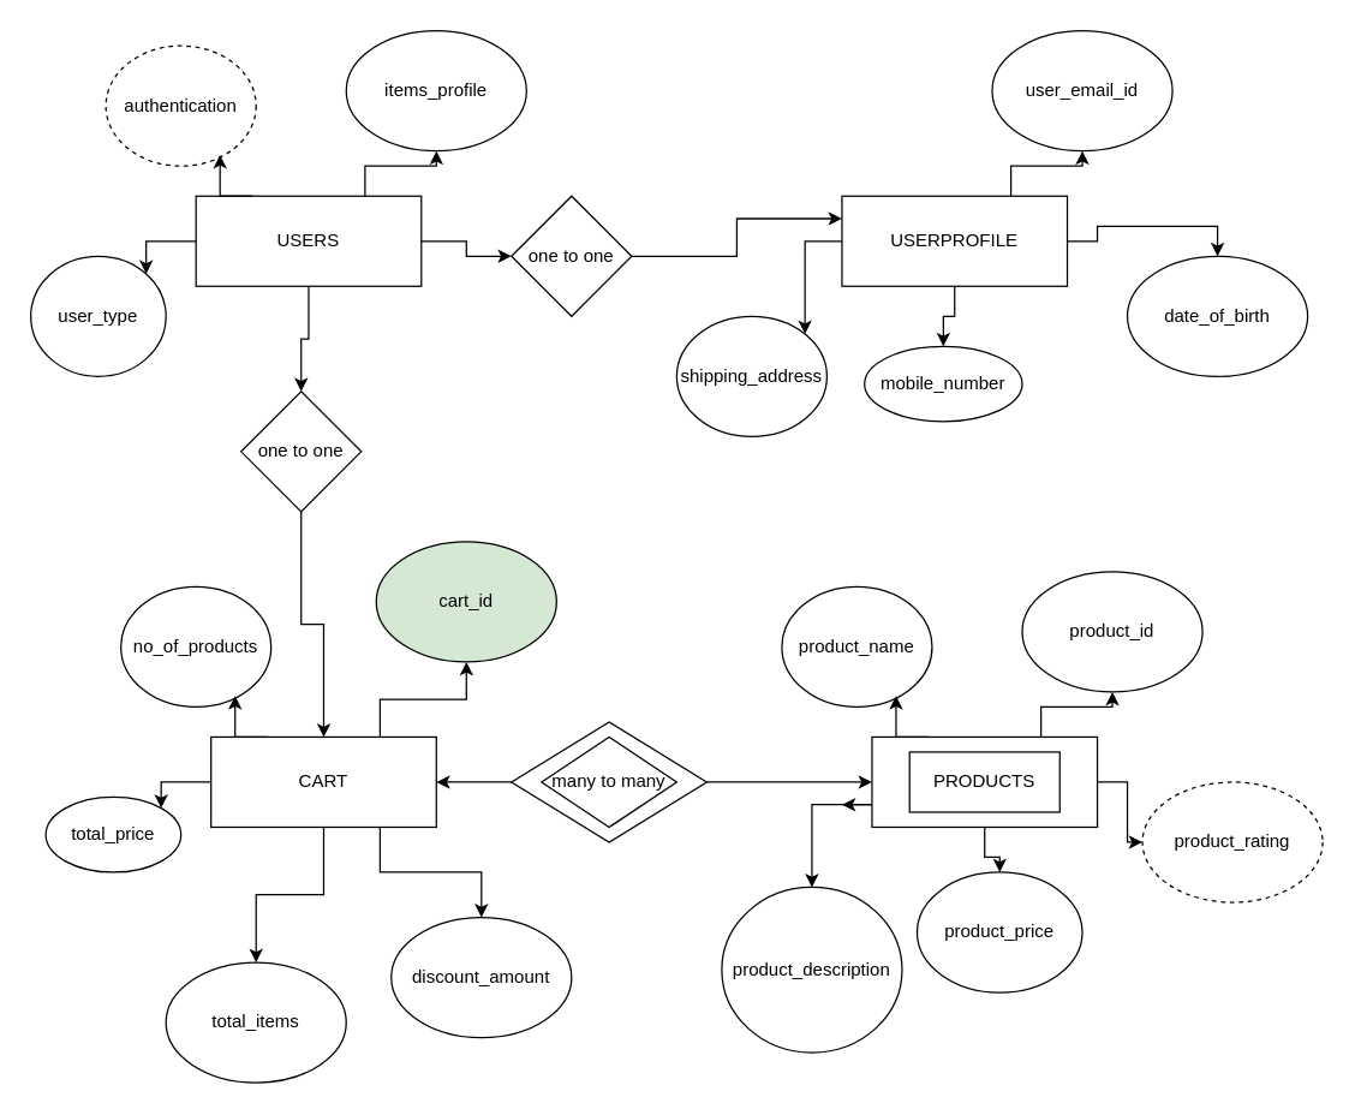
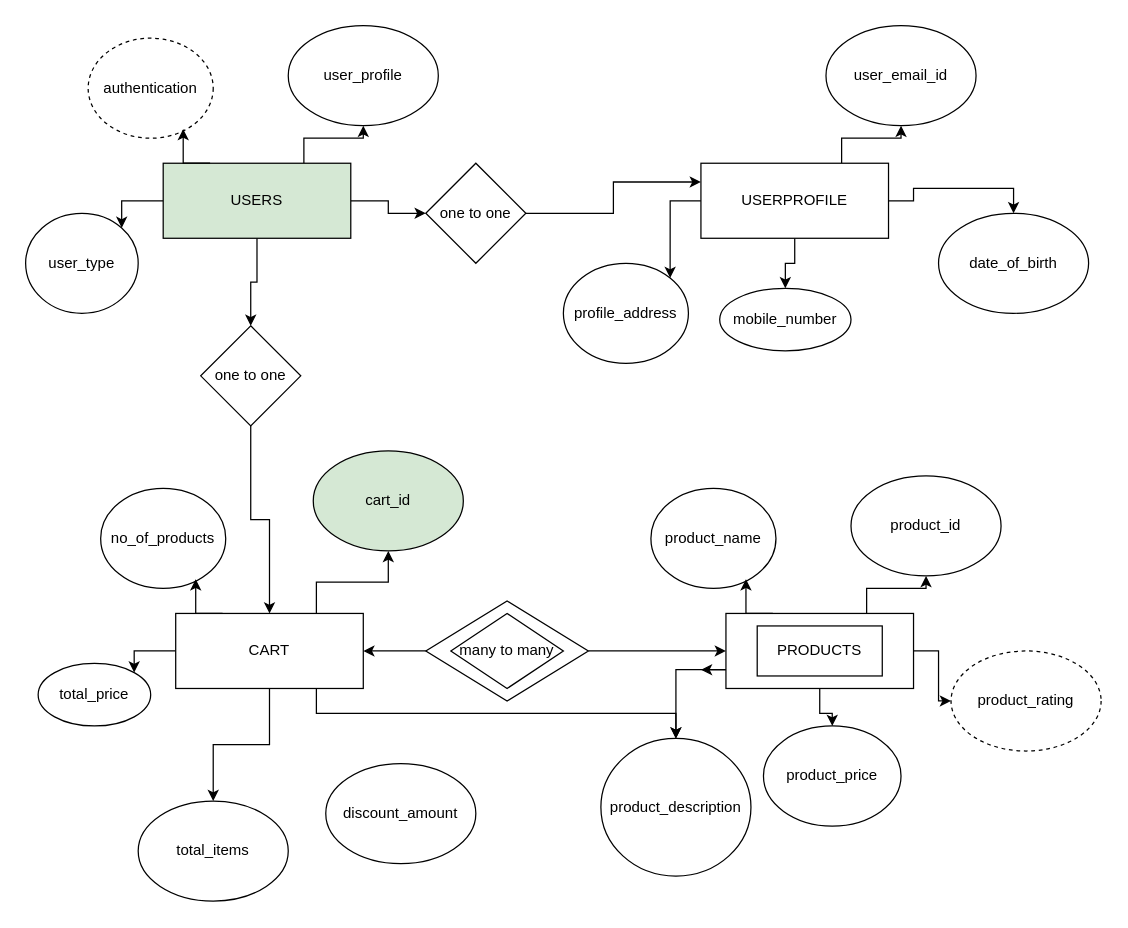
  <mxCell id="0" />
  <mxCell id="1" parent="0" />
  <mxCell id="2" style="edgeStyle=orthogonalEdgeStyle;rounded=0;orthogonalLoop=1;jettySize=auto;html=1;exitX=0.75;exitY=0;exitDx=0;exitDy=0;" edge="1" parent="1" source="6" target="9"><mxGeometry relative="1" as="geometry" /></mxCell>
  <mxCell id="3" style="edgeStyle=orthogonalEdgeStyle;rounded=0;orthogonalLoop=1;jettySize=auto;html=1;exitX=0;exitY=0.5;exitDx=0;exitDy=0;entryX=1;entryY=0;entryDx=0;entryDy=0;" edge="1" parent="1" source="6" target="8"><mxGeometry relative="1" as="geometry" /></mxCell>
  <mxCell id="4" style="edgeStyle=orthogonalEdgeStyle;rounded=0;orthogonalLoop=1;jettySize=auto;html=1;exitX=0.5;exitY=1;exitDx=0;exitDy=0;entryX=0.5;entryY=0;entryDx=0;entryDy=0;" edge="1" parent="1" source="6" target="42"><mxGeometry relative="1" as="geometry" /></mxCell>
  <mxCell id="5" style="edgeStyle=orthogonalEdgeStyle;rounded=0;orthogonalLoop=1;jettySize=auto;html=1;exitX=1;exitY=0.5;exitDx=0;exitDy=0;entryX=0.5;entryY=0;entryDx=0;entryDy=0;" edge="1" parent="1" source="6" target="44"><mxGeometry relative="1" as="geometry" /></mxCell>
- <mxCell id="6" value="USERS" style="rounded=0;whiteSpace=wrap;html=1;" vertex="1" parent="1"><mxGeometry x="130" y="130" width="150" height="60" as="geometry" /></mxCell>
+ <mxCell id="6" value="USERS" style="rounded=0;whiteSpace=wrap;html=1;fillColor=#d5e8d4;" vertex="1" parent="1"><mxGeometry x="130" y="130" width="150" height="60" as="geometry" /></mxCell>
  <mxCell id="7" value="authentication" style="ellipse;whiteSpace=wrap;html=1;dashed=1;" vertex="1" parent="1"><mxGeometry x="70" y="30" width="100" height="80" as="geometry" /></mxCell>
  <mxCell id="8" value="user_type" style="ellipse;whiteSpace=wrap;html=1;" vertex="1" parent="1"><mxGeometry x="20" y="170" width="90" height="80" as="geometry" /></mxCell>
- <mxCell id="9" value="items_profile" style="ellipse;whiteSpace=wrap;html=1;" vertex="1" parent="1"><mxGeometry x="230" y="20" width="120" height="80" as="geometry" /></mxCell>
+ <mxCell id="9" value="user_profile" style="ellipse;whiteSpace=wrap;html=1;" vertex="1" parent="1"><mxGeometry x="230" y="20" width="120" height="80" as="geometry" /></mxCell>
  <mxCell id="10" style="edgeStyle=orthogonalEdgeStyle;rounded=0;orthogonalLoop=1;jettySize=auto;html=1;exitX=0.25;exitY=0;exitDx=0;exitDy=0;entryX=0.76;entryY=0.908;entryDx=0;entryDy=0;entryPerimeter=0;" edge="1" parent="1" source="6" target="7"><mxGeometry relative="1" as="geometry" /></mxCell>
  <mxCell id="11" style="edgeStyle=orthogonalEdgeStyle;rounded=0;orthogonalLoop=1;jettySize=auto;html=1;exitX=0.75;exitY=0;exitDx=0;exitDy=0;" edge="1" parent="1" source="15" target="17"><mxGeometry relative="1" as="geometry" /></mxCell>
  <mxCell id="12" style="edgeStyle=orthogonalEdgeStyle;rounded=0;orthogonalLoop=1;jettySize=auto;html=1;exitX=0;exitY=0.5;exitDx=0;exitDy=0;entryX=1;entryY=0;entryDx=0;entryDy=0;" edge="1" parent="1" source="15" target="16"><mxGeometry relative="1" as="geometry" /></mxCell>
  <mxCell id="13" style="edgeStyle=orthogonalEdgeStyle;rounded=0;orthogonalLoop=1;jettySize=auto;html=1;exitX=0.5;exitY=1;exitDx=0;exitDy=0;entryX=0.5;entryY=0;entryDx=0;entryDy=0;" edge="1" parent="1" source="15" target="37"><mxGeometry relative="1" as="geometry" /></mxCell>
  <mxCell id="14" style="edgeStyle=orthogonalEdgeStyle;rounded=0;orthogonalLoop=1;jettySize=auto;html=1;exitX=1;exitY=0.5;exitDx=0;exitDy=0;entryX=0.5;entryY=0;entryDx=0;entryDy=0;" edge="1" parent="1" source="15" target="38"><mxGeometry relative="1" as="geometry" /></mxCell>
  <mxCell id="15" value="USERPROFILE" style="rounded=0;whiteSpace=wrap;html=1;" vertex="1" parent="1"><mxGeometry x="560" y="130" width="150" height="60" as="geometry" /></mxCell>
- <mxCell id="16" value="shipping_address" style="ellipse;whiteSpace=wrap;html=1;" vertex="1" parent="1"><mxGeometry x="450" y="210" width="100" height="80" as="geometry" /></mxCell>
+ <mxCell id="16" value="profile_address" style="ellipse;whiteSpace=wrap;html=1;" vertex="1" parent="1"><mxGeometry x="450" y="210" width="100" height="80" as="geometry" /></mxCell>
  <mxCell id="17" value="user_email_id" style="ellipse;whiteSpace=wrap;html=1;" vertex="1" parent="1"><mxGeometry x="660" y="20" width="120" height="80" as="geometry" /></mxCell>
  <mxCell id="18" style="edgeStyle=orthogonalEdgeStyle;rounded=0;orthogonalLoop=1;jettySize=auto;html=1;exitX=0.75;exitY=0;exitDx=0;exitDy=0;" edge="1" parent="1" source="22" target="25"><mxGeometry relative="1" as="geometry" /></mxCell>
  <mxCell id="19" style="edgeStyle=orthogonalEdgeStyle;rounded=0;orthogonalLoop=1;jettySize=auto;html=1;exitX=0;exitY=0.5;exitDx=0;exitDy=0;entryX=1;entryY=0;entryDx=0;entryDy=0;" edge="1" parent="1" source="22" target="24"><mxGeometry relative="1" as="geometry" /></mxCell>
  <mxCell id="20" style="edgeStyle=orthogonalEdgeStyle;rounded=0;orthogonalLoop=1;jettySize=auto;html=1;exitX=0.5;exitY=1;exitDx=0;exitDy=0;entryX=0.5;entryY=0;entryDx=0;entryDy=0;" edge="1" parent="1" source="22" target="50"><mxGeometry relative="1" as="geometry" /></mxCell>
- <mxCell id="21" style="edgeStyle=orthogonalEdgeStyle;rounded=0;orthogonalLoop=1;jettySize=auto;html=1;exitX=0.75;exitY=1;exitDx=0;exitDy=0;" edge="1" parent="1" source="22" target="51"><mxGeometry relative="1" as="geometry" /></mxCell>
+ <mxCell id="21" style="edgeStyle=orthogonalEdgeStyle;rounded=0;orthogonalLoop=1;jettySize=auto;html=1;exitX=0.75;exitY=1;exitDx=0;exitDy=0;" edge="1" parent="1" source="22" target="34"><mxGeometry relative="1" as="geometry" /></mxCell>
  <mxCell id="22" value="CART" style="rounded=0;whiteSpace=wrap;html=1;" vertex="1" parent="1"><mxGeometry x="140" y="490" width="150" height="60" as="geometry" /></mxCell>
  <mxCell id="23" value="no_of_products" style="ellipse;whiteSpace=wrap;html=1;" vertex="1" parent="1"><mxGeometry x="80" y="390" width="100" height="80" as="geometry" /></mxCell>
  <mxCell id="24" value="total_price" style="ellipse;whiteSpace=wrap;html=1;" vertex="1" parent="1"><mxGeometry x="30" y="530" width="90" height="50" as="geometry" /></mxCell>
  <mxCell id="25" value="cart_id" style="ellipse;whiteSpace=wrap;html=1;fillColor=#d5e8d4;" vertex="1" parent="1"><mxGeometry x="250" y="360" width="120" height="80" as="geometry" /></mxCell>
  <mxCell id="26" style="edgeStyle=orthogonalEdgeStyle;rounded=0;orthogonalLoop=1;jettySize=auto;html=1;exitX=0.25;exitY=0;exitDx=0;exitDy=0;entryX=0.76;entryY=0.908;entryDx=0;entryDy=0;entryPerimeter=0;" edge="1" parent="1" source="22" target="23"><mxGeometry relative="1" as="geometry" /></mxCell>
  <mxCell id="27" style="edgeStyle=orthogonalEdgeStyle;rounded=0;orthogonalLoop=1;jettySize=auto;html=1;exitX=0.75;exitY=0;exitDx=0;exitDy=0;" edge="1" parent="1" source="32" target="35"><mxGeometry relative="1" as="geometry" /></mxCell>
  <mxCell id="28" style="edgeStyle=orthogonalEdgeStyle;rounded=0;orthogonalLoop=1;jettySize=auto;html=1;exitX=0.5;exitY=1;exitDx=0;exitDy=0;" edge="1" parent="1" source="32" target="39"><mxGeometry relative="1" as="geometry" /></mxCell>
  <mxCell id="29" style="edgeStyle=orthogonalEdgeStyle;rounded=0;orthogonalLoop=1;jettySize=auto;html=1;exitX=1;exitY=0.5;exitDx=0;exitDy=0;" edge="1" parent="1" source="32" target="40"><mxGeometry relative="1" as="geometry" /></mxCell>
  <mxCell id="30" style="edgeStyle=orthogonalEdgeStyle;rounded=0;orthogonalLoop=1;jettySize=auto;html=1;exitX=0;exitY=0.75;exitDx=0;exitDy=0;" edge="1" parent="1" source="32"><mxGeometry relative="1" as="geometry"><mxPoint x="560" y="535" as="targetPoint" /></mxGeometry></mxCell>
  <mxCell id="31" style="edgeStyle=orthogonalEdgeStyle;rounded=0;orthogonalLoop=1;jettySize=auto;html=1;exitX=0;exitY=0.75;exitDx=0;exitDy=0;entryX=0.5;entryY=0;entryDx=0;entryDy=0;" edge="1" parent="1" source="32" target="34"><mxGeometry relative="1" as="geometry" /></mxCell>
  <mxCell id="32" value="" style="rounded=0;whiteSpace=wrap;html=1;" vertex="1" parent="1"><mxGeometry x="580" y="490" width="150" height="60" as="geometry" /></mxCell>
  <mxCell id="33" value="product_name" style="ellipse;whiteSpace=wrap;html=1;" vertex="1" parent="1"><mxGeometry x="520" y="390" width="100" height="80" as="geometry" /></mxCell>
  <mxCell id="34" value="product_description" style="ellipse;whiteSpace=wrap;html=1;" vertex="1" parent="1"><mxGeometry x="480" y="590" width="120" height="110" as="geometry" /></mxCell>
  <mxCell id="35" value="product_id" style="ellipse;whiteSpace=wrap;html=1;" vertex="1" parent="1"><mxGeometry x="680" y="380" width="120" height="80" as="geometry" /></mxCell>
  <mxCell id="36" style="edgeStyle=orthogonalEdgeStyle;rounded=0;orthogonalLoop=1;jettySize=auto;html=1;exitX=0.25;exitY=0;exitDx=0;exitDy=0;entryX=0.76;entryY=0.908;entryDx=0;entryDy=0;entryPerimeter=0;" edge="1" parent="1" source="32" target="33"><mxGeometry relative="1" as="geometry" /></mxCell>
  <mxCell id="37" value="mobile_number" style="ellipse;whiteSpace=wrap;html=1;" vertex="1" parent="1"><mxGeometry x="575" y="230" width="105" height="50" as="geometry" /></mxCell>
  <mxCell id="38" value="date_of_birth" style="ellipse;whiteSpace=wrap;html=1;" vertex="1" parent="1"><mxGeometry x="750" y="170" width="120" height="80" as="geometry" /></mxCell>
  <mxCell id="39" value="product_price" style="ellipse;whiteSpace=wrap;html=1;" vertex="1" parent="1"><mxGeometry x="610" y="580" width="110" height="80" as="geometry" /></mxCell>
  <mxCell id="40" value="product_rating" style="ellipse;whiteSpace=wrap;html=1;dashed=1;" vertex="1" parent="1"><mxGeometry x="760" y="520" width="120" height="80" as="geometry" /></mxCell>
  <mxCell id="41" style="edgeStyle=orthogonalEdgeStyle;rounded=0;orthogonalLoop=1;jettySize=auto;html=1;exitX=0.5;exitY=1;exitDx=0;exitDy=0;" edge="1" parent="1" source="42" target="22"><mxGeometry relative="1" as="geometry" /></mxCell>
  <mxCell id="42" value="one to one" style="rhombus;whiteSpace=wrap;html=1;" vertex="1" parent="1"><mxGeometry x="160" y="260" width="80" height="80" as="geometry" /></mxCell>
  <mxCell id="43" style="edgeStyle=orthogonalEdgeStyle;rounded=0;orthogonalLoop=1;jettySize=auto;html=1;exitX=0.5;exitY=1;exitDx=0;exitDy=0;entryX=0;entryY=0.25;entryDx=0;entryDy=0;" edge="1" parent="1" source="44" target="15"><mxGeometry relative="1" as="geometry" /></mxCell>
  <mxCell id="44" value="one to one" style="rhombus;whiteSpace=wrap;html=1;direction=north;" vertex="1" parent="1"><mxGeometry x="340" y="130" width="80" height="80" as="geometry" /></mxCell>
  <mxCell id="45" value="PRODUCTS" style="rounded=0;whiteSpace=wrap;html=1;" vertex="1" parent="1"><mxGeometry x="605" y="500" width="100" height="40" as="geometry" /></mxCell>
  <mxCell id="46" style="edgeStyle=orthogonalEdgeStyle;rounded=0;orthogonalLoop=1;jettySize=auto;html=1;exitX=1;exitY=0.5;exitDx=0;exitDy=0;entryX=0;entryY=0.5;entryDx=0;entryDy=0;" edge="1" parent="1" source="48" target="32"><mxGeometry relative="1" as="geometry" /></mxCell>
  <mxCell id="47" style="edgeStyle=orthogonalEdgeStyle;rounded=0;orthogonalLoop=1;jettySize=auto;html=1;exitX=0;exitY=0.5;exitDx=0;exitDy=0;" edge="1" parent="1" source="48" target="22"><mxGeometry relative="1" as="geometry" /></mxCell>
  <mxCell id="48" value="" style="rhombus;whiteSpace=wrap;html=1;" vertex="1" parent="1"><mxGeometry x="340" y="480" width="130" height="80" as="geometry" /></mxCell>
  <mxCell id="49" value="many to many" style="rhombus;whiteSpace=wrap;html=1;" vertex="1" parent="1"><mxGeometry x="360" y="490" width="90" height="60" as="geometry" /></mxCell>
  <mxCell id="50" value="total_items" style="ellipse;whiteSpace=wrap;html=1;" vertex="1" parent="1"><mxGeometry x="110" y="640" width="120" height="80" as="geometry" /></mxCell>
  <mxCell id="51" value="discount_amount" style="ellipse;whiteSpace=wrap;html=1;" vertex="1" parent="1"><mxGeometry x="260" y="610" width="120" height="80" as="geometry" /></mxCell>
